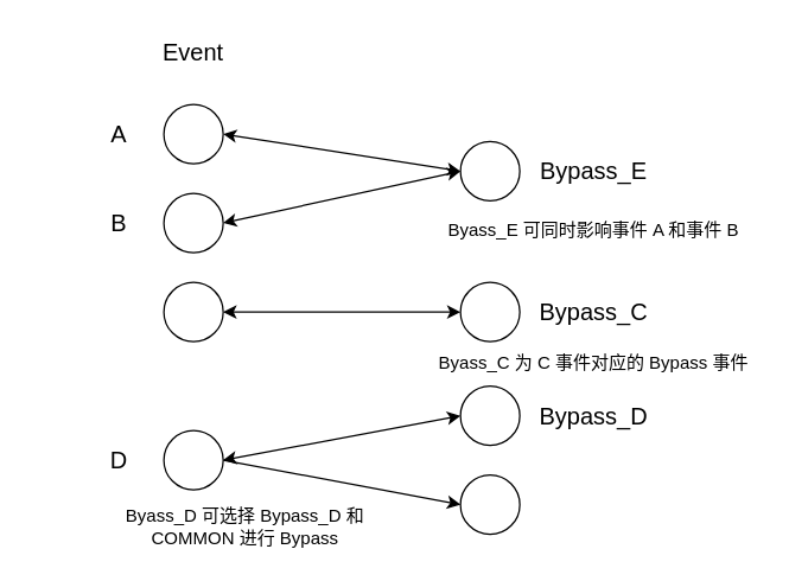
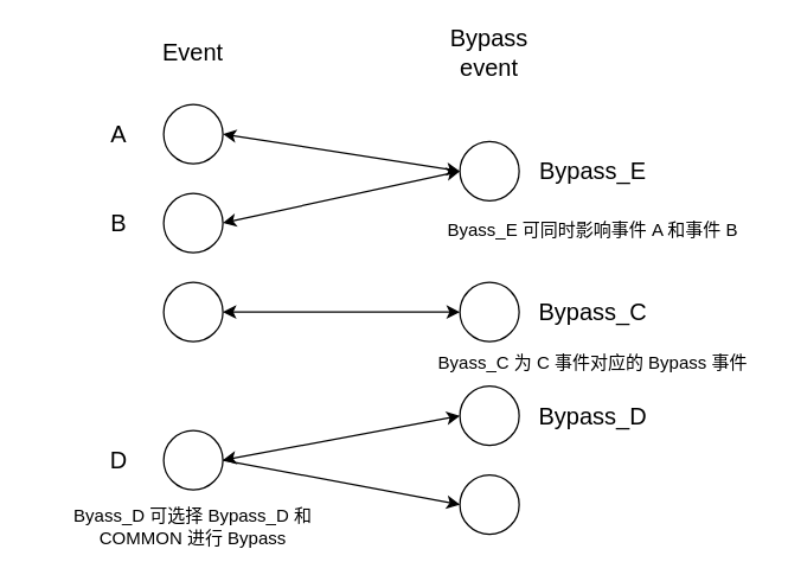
  <mxCell id="0" />
  <mxCell id="1" parent="0" />
  <mxCell id="2" value="" style="ellipse;whiteSpace=wrap;html=1;aspect=fixed;" vertex="1" parent="1"><mxGeometry x="110" y="70" width="40" height="40" as="geometry" /></mxCell>
  <mxCell id="3" value="" style="ellipse;whiteSpace=wrap;html=1;aspect=fixed;" vertex="1" parent="1"><mxGeometry x="110" y="130" width="40" height="40" as="geometry" /></mxCell>
  <mxCell id="4" value="" style="ellipse;whiteSpace=wrap;html=1;aspect=fixed;" vertex="1" parent="1"><mxGeometry x="110" y="190" width="40" height="40" as="geometry" /></mxCell>
  <mxCell id="5" style="rounded=0;orthogonalLoop=1;jettySize=auto;html=1;exitX=1;exitY=0.5;exitDx=0;exitDy=0;entryX=0;entryY=0.5;entryDx=0;entryDy=0;startArrow=classic;startFill=1;" edge="1" parent="1" source="7" target="14"><mxGeometry relative="1" as="geometry" /></mxCell>
  <mxCell id="6" style="rounded=0;orthogonalLoop=1;jettySize=auto;html=1;exitX=1;exitY=0.5;exitDx=0;exitDy=0;entryX=0;entryY=0.5;entryDx=0;entryDy=0;startArrow=none;startFill=0;" edge="1" parent="1" source="7" target="23"><mxGeometry relative="1" as="geometry" /></mxCell>
  <mxCell id="7" value="" style="ellipse;whiteSpace=wrap;html=1;aspect=fixed;" vertex="1" parent="1"><mxGeometry x="110" y="290" width="40" height="40" as="geometry" /></mxCell>
  <mxCell id="8" value="&lt;font style=&quot;font-size: 16px;&quot;&gt;Event&lt;/font&gt;" style="text;html=1;align=center;verticalAlign=middle;whiteSpace=wrap;rounded=0;" vertex="1" parent="1"><mxGeometry x="100" y="20" width="60" height="30" as="geometry" /></mxCell>
  <mxCell id="9" style="rounded=0;orthogonalLoop=1;jettySize=auto;html=1;exitX=0;exitY=0.5;exitDx=0;exitDy=0;entryX=1;entryY=0.5;entryDx=0;entryDy=0;startArrow=classic;startFill=1;" edge="1" parent="1" source="11" target="2"><mxGeometry relative="1" as="geometry" /></mxCell>
  <mxCell id="10" style="rounded=0;orthogonalLoop=1;jettySize=auto;html=1;exitX=0;exitY=0.5;exitDx=0;exitDy=0;entryX=1;entryY=0.5;entryDx=0;entryDy=0;startArrow=classic;startFill=1;" edge="1" parent="1" source="11" target="3"><mxGeometry relative="1" as="geometry" /></mxCell>
  <mxCell id="11" value="" style="ellipse;whiteSpace=wrap;html=1;aspect=fixed;" vertex="1" parent="1"><mxGeometry x="310" y="95" width="40" height="40" as="geometry" /></mxCell>
  <mxCell id="12" style="edgeStyle=orthogonalEdgeStyle;rounded=0;orthogonalLoop=1;jettySize=auto;html=1;exitX=0;exitY=0.5;exitDx=0;exitDy=0;entryX=1;entryY=0.5;entryDx=0;entryDy=0;startArrow=classic;startFill=1;" edge="1" parent="1" source="13" target="4"><mxGeometry relative="1" as="geometry" /></mxCell>
  <mxCell id="13" value="" style="ellipse;whiteSpace=wrap;html=1;aspect=fixed;" vertex="1" parent="1"><mxGeometry x="310" y="190" width="40" height="40" as="geometry" /></mxCell>
  <mxCell id="14" value="" style="ellipse;whiteSpace=wrap;html=1;aspect=fixed;" vertex="1" parent="1"><mxGeometry x="310" y="260" width="40" height="40" as="geometry" /></mxCell>
+ <mxCell id="15" value="&lt;font style=&quot;font-size: 16px;&quot;&gt;Bypass event&lt;/font&gt;" style="text;html=1;align=center;verticalAlign=middle;whiteSpace=wrap;rounded=0;" vertex="1" parent="1"><mxGeometry x="300" y="20" width="60" height="30" as="geometry" /></mxCell>
  <mxCell id="16" value="&lt;font style=&quot;font-size: 16px;&quot;&gt;A&lt;/font&gt;" style="text;html=1;align=center;verticalAlign=middle;whiteSpace=wrap;rounded=0;" vertex="1" parent="1"><mxGeometry x="50" y="75" width="60" height="30" as="geometry" /></mxCell>
  <mxCell id="17" value="&lt;span style=&quot;font-size: 16px;&quot;&gt;B&lt;/span&gt;" style="text;html=1;align=center;verticalAlign=middle;whiteSpace=wrap;rounded=0;" vertex="1" parent="1"><mxGeometry x="50" y="135" width="60" height="30" as="geometry" /></mxCell>
  <mxCell id="18" value="&lt;font style=&quot;font-size: 16px;&quot;&gt;D&lt;/font&gt;" style="text;html=1;align=center;verticalAlign=middle;whiteSpace=wrap;rounded=0;" vertex="1" parent="1"><mxGeometry x="50" y="295" width="60" height="30" as="geometry" /></mxCell>
  <mxCell id="19" value="&lt;font style=&quot;font-size: 16px;&quot;&gt;Bypass_E&lt;/font&gt;" style="text;html=1;align=center;verticalAlign=middle;whiteSpace=wrap;rounded=0;" vertex="1" parent="1"><mxGeometry x="370" y="100" width="60" height="30" as="geometry" /></mxCell>
  <mxCell id="20" value="&lt;font style=&quot;font-size: 16px;&quot;&gt;Bypass_C&lt;/font&gt;" style="text;html=1;align=center;verticalAlign=middle;whiteSpace=wrap;rounded=0;" vertex="1" parent="1"><mxGeometry x="370" y="195" width="60" height="30" as="geometry" /></mxCell>
  <mxCell id="21" value="Byass_E 可同时影响事件 A 和事件 B" style="text;html=1;align=center;verticalAlign=middle;whiteSpace=wrap;rounded=0;" vertex="1" parent="1"><mxGeometry x="290" y="140" width="220" height="30" as="geometry" /></mxCell>
  <mxCell id="22" value="Byass_C 为 C 事件对应的 Bypass 事件" style="text;html=1;align=center;verticalAlign=middle;whiteSpace=wrap;rounded=0;" vertex="1" parent="1"><mxGeometry x="290" y="230" width="220" height="30" as="geometry" /></mxCell>
  <mxCell id="23" value="" style="ellipse;whiteSpace=wrap;html=1;aspect=fixed;" vertex="1" parent="1"><mxGeometry x="310" y="320" width="40" height="40" as="geometry" /></mxCell>
  <mxCell id="24" value="&lt;font style=&quot;font-size: 16px;&quot;&gt;Bypass_D&lt;/font&gt;" style="text;html=1;align=center;verticalAlign=middle;whiteSpace=wrap;rounded=0;" vertex="1" parent="1"><mxGeometry x="370" y="265" width="60" height="30" as="geometry" /></mxCell>
- <mxCell id="25" value="Byass_D 可选择 Bypass_D 和 COMMON 进行 Bypass" style="text;html=1;align=center;verticalAlign=middle;whiteSpace=wrap;rounded=0;" vertex="1" parent="1"><mxGeometry x="55" y="340" width="220" height="30" as="geometry" /></mxCell>
+ <mxCell id="25" value="Byass_D 可选择 Bypass_D 和 COMMON 进行 Bypass" style="text;html=1;align=center;verticalAlign=middle;whiteSpace=wrap;rounded=0;" vertex="1" parent="1"><mxGeometry x="20" y="340" width="220" height="30" as="geometry" /></mxCell>
